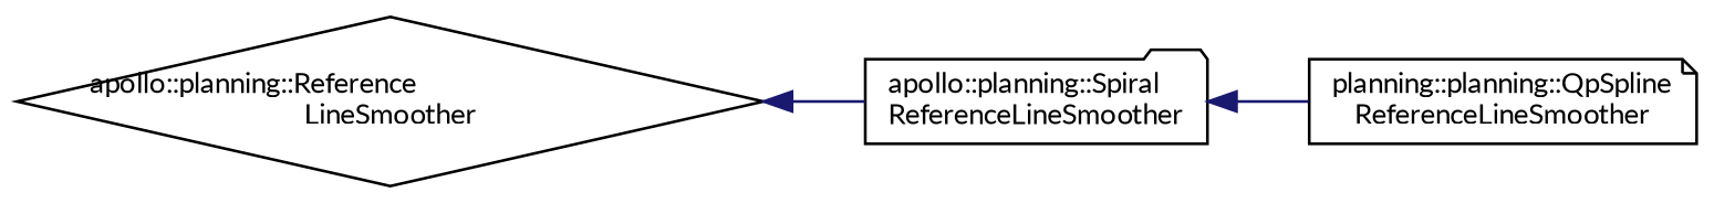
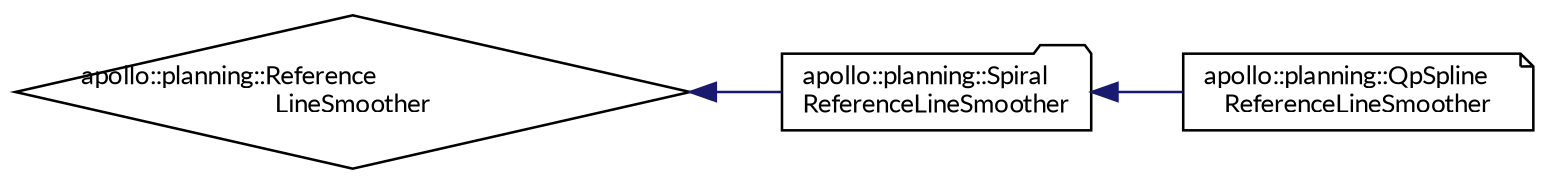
  digraph {
    fontname=Lato
    rankdir=LR
    node [color=black fillcolor=white fontname=Lato fontsize=10 style=filled]
    edge [color=midnightblue dir=back fontname=Lato fontsize=10 labelfontname=Helvetica labelfontsize=10 style=solid]
    n1 [height=0.2 label="apollo::planning::Reference\lLineSmoother" shape=diamond width=0.4]
    n2 [height=0.2 label="apollo::planning::Spiral\lReferenceLineSmoother" shape=folder width=0.4]
-   n3 [height=0.2 label="planning::planning::QpSpline\lReferenceLineSmoother" shape=note width=0.4]
+   n3 [height=0.2 label="apollo::planning::QpSpline\lReferenceLineSmoother" shape=note width=0.4]
    n1 -> n2
    n2 -> n3
  }
